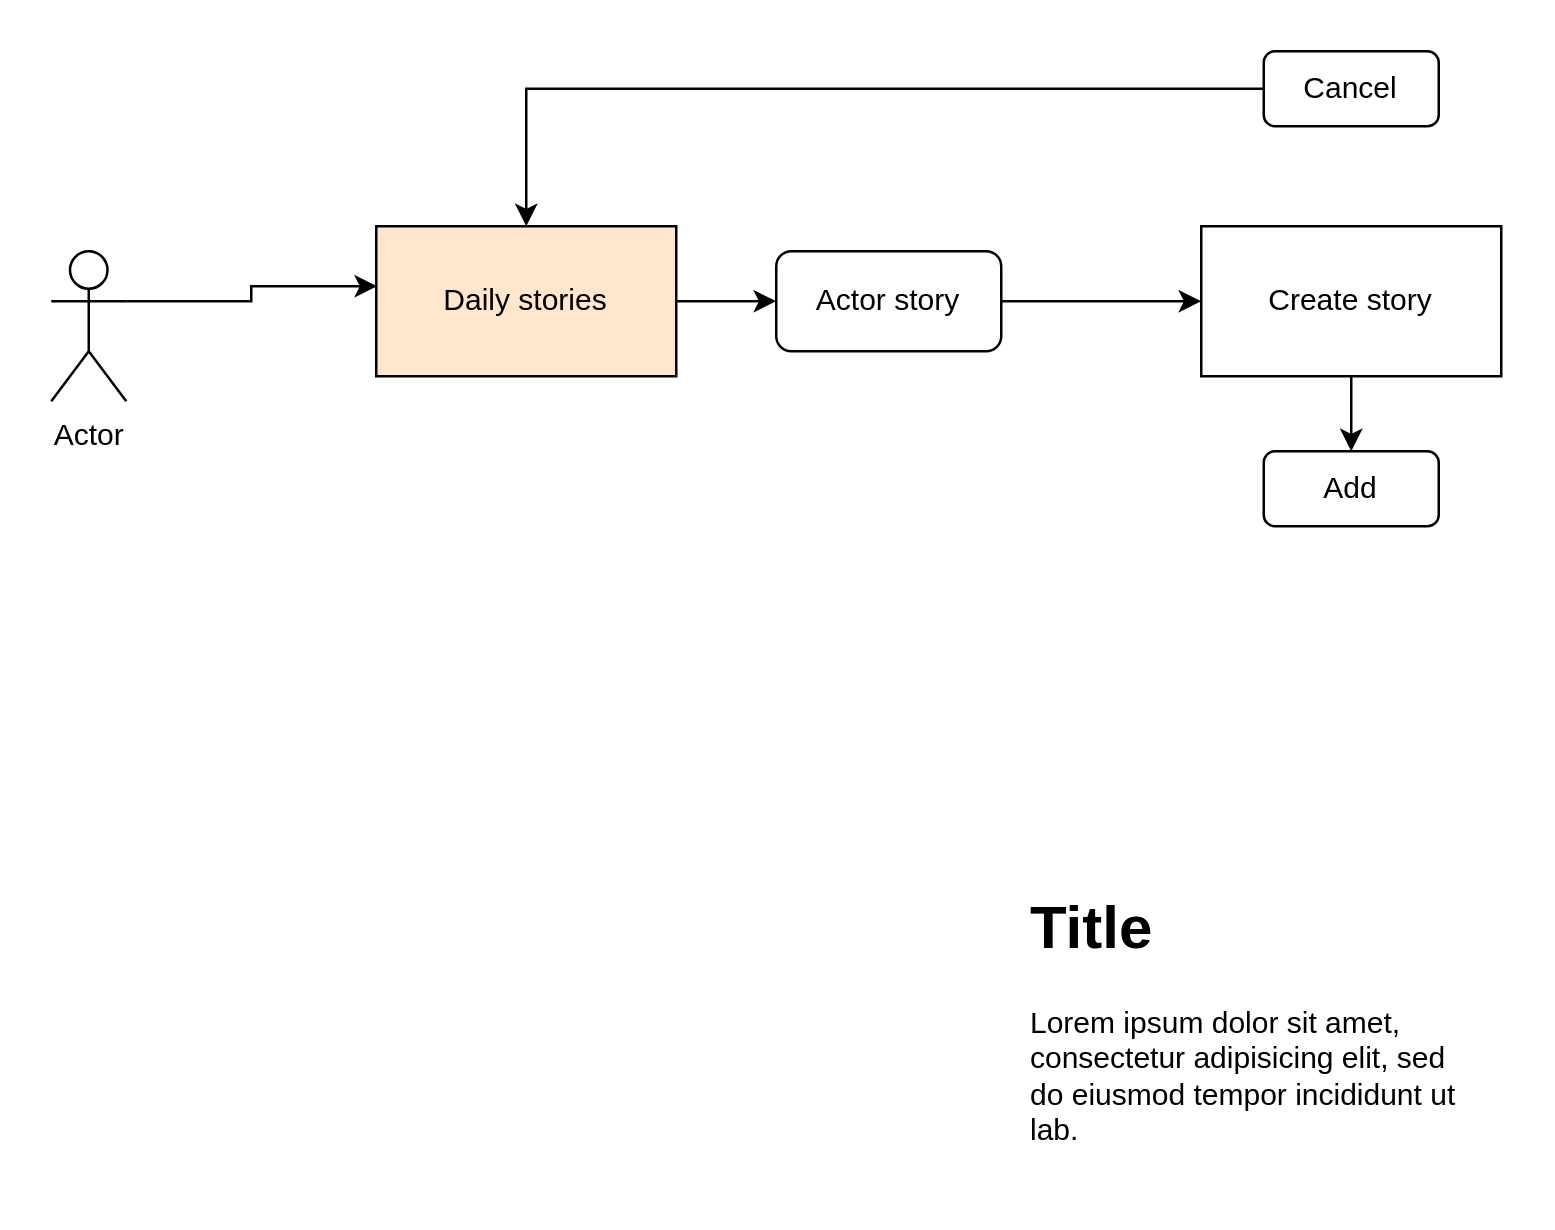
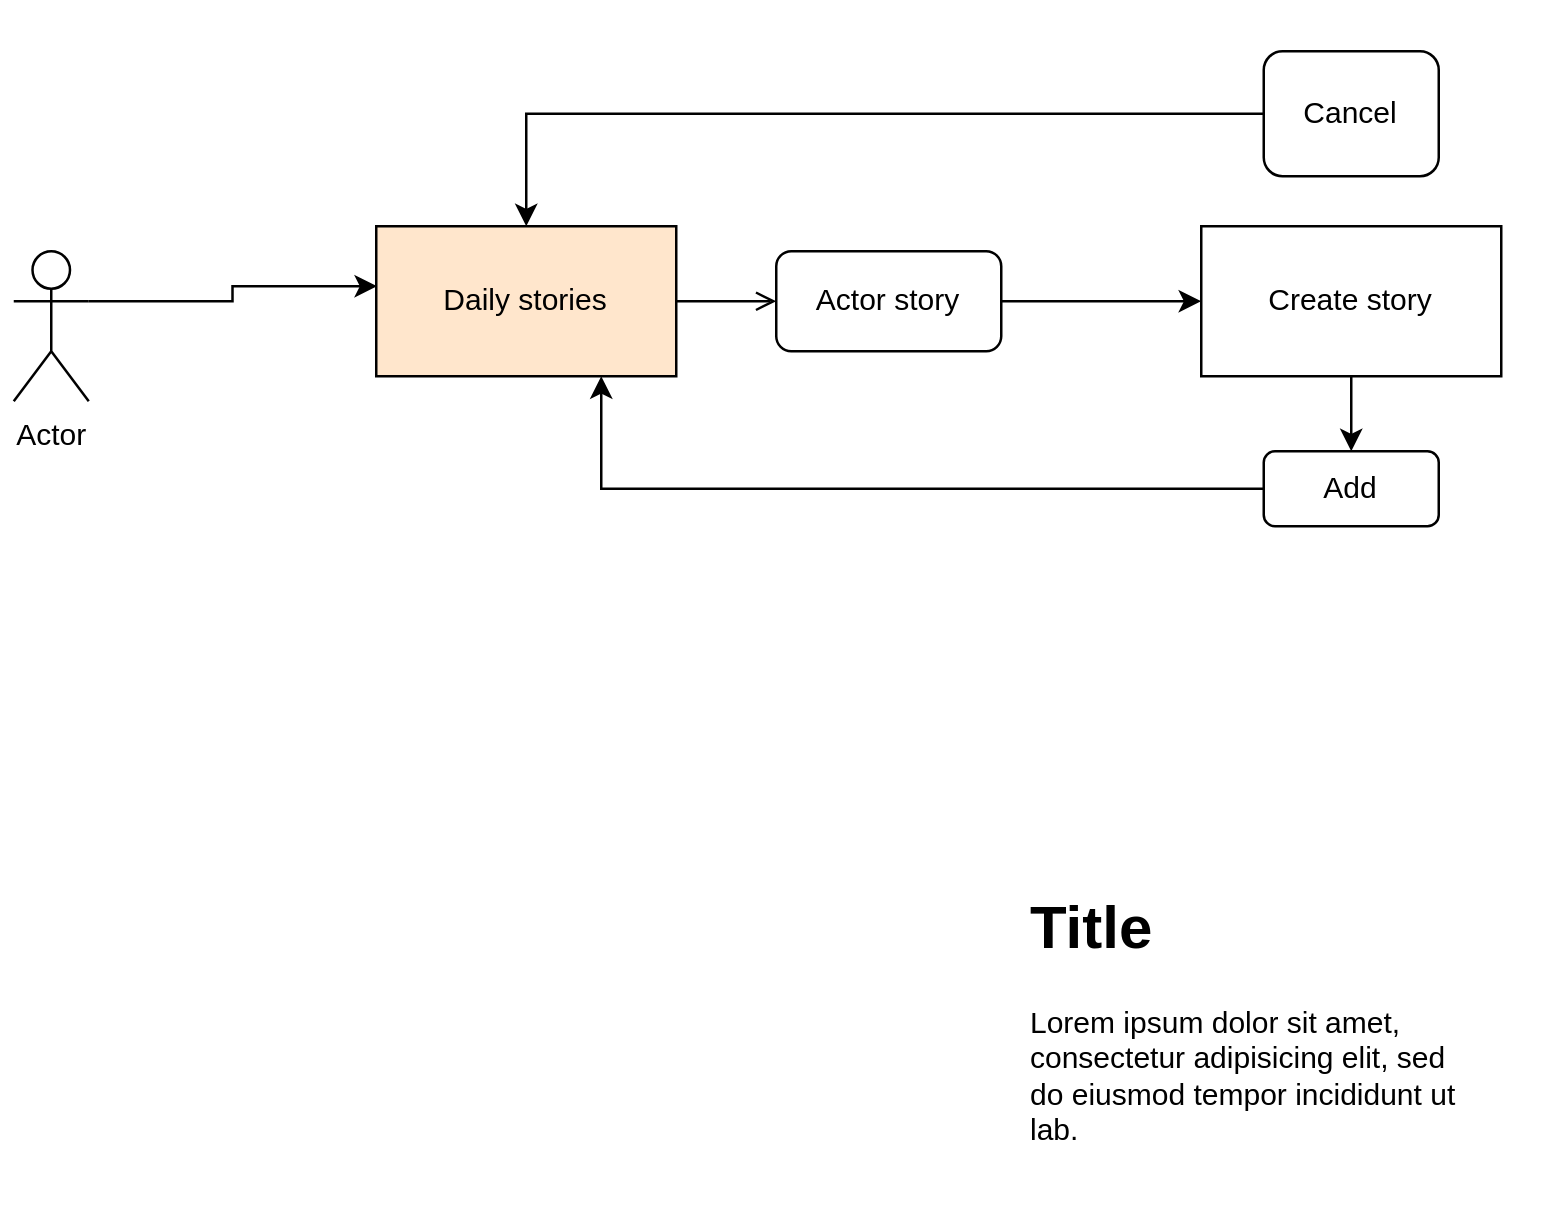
  <mxCell id="0" />
  <mxCell id="1" parent="0" />
- <mxCell id="2" value="" style="edgeStyle=orthogonalEdgeStyle;rounded=0;orthogonalLoop=1;jettySize=auto;html=1;" edge="1" parent="1" source="3" target="7"><mxGeometry relative="1" as="geometry" /></mxCell>
+ <mxCell id="2" value="" style="edgeStyle=orthogonalEdgeStyle;rounded=0;orthogonalLoop=1;jettySize=auto;html=1;endArrow=open;" edge="1" parent="1" source="3" target="7"><mxGeometry relative="1" as="geometry" /></mxCell>
  <mxCell id="3" value="Daily stories" style="rounded=0;whiteSpace=wrap;html=1;fillColor=#ffe6cc;" vertex="1" parent="1"><mxGeometry x="150" y="90" width="120" height="60" as="geometry" /></mxCell>
- <mxCell id="4" value="Actor" style="shape=umlActor;verticalLabelPosition=bottom;verticalAlign=top;html=1;outlineConnect=0;" vertex="1" parent="1"><mxGeometry x="20" y="100" width="30" height="60" as="geometry" /></mxCell>
+ <mxCell id="4" value="Actor" style="shape=umlActor;verticalLabelPosition=bottom;verticalAlign=top;html=1;outlineConnect=0;" vertex="1" parent="1"><mxGeometry x="5" y="100" width="30" height="60" as="geometry" /></mxCell>
  <mxCell id="5" style="edgeStyle=orthogonalEdgeStyle;rounded=0;orthogonalLoop=1;jettySize=auto;html=1;exitX=1;exitY=0.333;exitDx=0;exitDy=0;exitPerimeter=0;entryX=0.003;entryY=0.4;entryDx=0;entryDy=0;entryPerimeter=0;" edge="1" parent="1" source="4" target="3"><mxGeometry relative="1" as="geometry" /></mxCell>
  <mxCell id="6" value="" style="edgeStyle=orthogonalEdgeStyle;rounded=0;orthogonalLoop=1;jettySize=auto;html=1;" edge="1" parent="1" source="7" target="9"><mxGeometry relative="1" as="geometry" /></mxCell>
  <mxCell id="7" value="Actor story" style="rounded=1;whiteSpace=wrap;html=1;" vertex="1" parent="1"><mxGeometry x="310" y="100" width="90" height="40" as="geometry" /></mxCell>
  <mxCell id="8" value="" style="edgeStyle=orthogonalEdgeStyle;rounded=0;orthogonalLoop=1;jettySize=auto;html=1;" edge="1" parent="1" source="9" target="14"><mxGeometry relative="1" as="geometry" /></mxCell>
  <mxCell id="9" value="Create story" style="rounded=0;whiteSpace=wrap;html=1;" vertex="1" parent="1"><mxGeometry x="480" y="90" width="120" height="60" as="geometry" /></mxCell>
  <mxCell id="10" value="&lt;h1 style=&quot;margin-top: 0px;&quot;&gt;Title&lt;/h1&gt;&lt;p&gt;Lorem ipsum dolor sit amet, consectetur adipisicing elit, sed do eiusmod tempor incididunt ut lab.&lt;/p&gt;" style="text;html=1;whiteSpace=wrap;overflow=hidden;rounded=0;" vertex="1" parent="1"><mxGeometry x="410" y="350" width="180" height="120" as="geometry" /></mxCell>
  <mxCell id="11" style="edgeStyle=orthogonalEdgeStyle;rounded=0;orthogonalLoop=1;jettySize=auto;html=1;exitX=0;exitY=0.5;exitDx=0;exitDy=0;entryX=0.5;entryY=0;entryDx=0;entryDy=0;" edge="1" parent="1" source="12" target="3"><mxGeometry relative="1" as="geometry" /></mxCell>
- <mxCell id="12" value="Cancel" style="rounded=1;whiteSpace=wrap;html=1;" vertex="1" parent="1"><mxGeometry x="505" y="20" width="70" height="30" as="geometry" /></mxCell>
+ <mxCell id="12" value="Cancel" style="rounded=1;whiteSpace=wrap;html=1;" vertex="1" parent="1"><mxGeometry x="505" y="20" width="70" height="50" as="geometry" /></mxCell>
+ <mxCell id="13" style="edgeStyle=orthogonalEdgeStyle;rounded=0;orthogonalLoop=1;jettySize=auto;html=1;exitX=0;exitY=0.5;exitDx=0;exitDy=0;entryX=0.75;entryY=1;entryDx=0;entryDy=0;" edge="1" parent="1" source="14" target="3"><mxGeometry relative="1" as="geometry" /></mxCell>
  <mxCell id="14" value="Add" style="rounded=1;whiteSpace=wrap;html=1;" vertex="1" parent="1"><mxGeometry x="505" y="180" width="70" height="30" as="geometry" /></mxCell>
